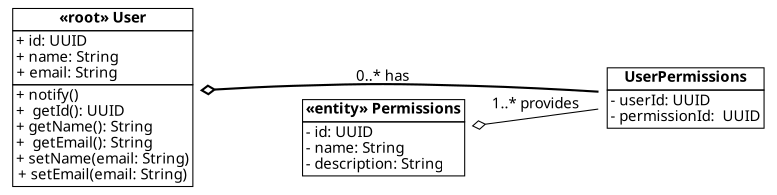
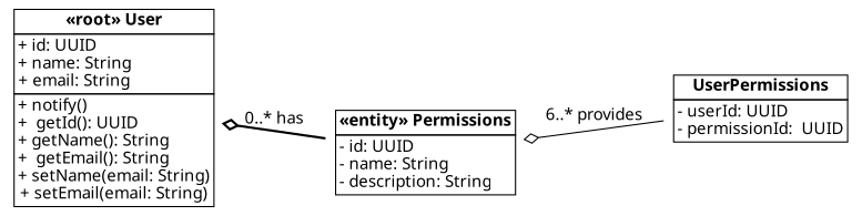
  digraph {
    fontname="Noto Sans"
    rankdir=LR
    node [fontname="Noto Sans" shape=plaintext]
    edge [arrowhead=normal arrowtail=odiamond dir=back fontname="Noto Sans"]
    n1 [label=<     <table border="0" cellborder="1" cellspacing="0">       <tr><td><b>«root» User</b></td></tr>       <tr><td align="left">+ id: UUID<br align="left"/>+ name: String<br  align="left"/>+ email: String</td></tr>       <tr><td border="1" align="left">+ notify()<br align="left"/>+  getId(): UUID<br align="left"/>+ getName(): String<br align="left"/>+  getEmail(): String<br align="left"/>+ setName(email: String)<br  align="left"/>+ setEmail(email: String)</td></tr>     </table>>]
    n2 [label=<     <table border="0" cellborder="1" cellspacing="0">       <tr><td><b>UserPermissions</b></td></tr>       <tr><td align="left">- userId: UUID<br align="left"/>- permissionId:  UUID</td></tr>     </table>>]
    n3 [label=<     <table border="0" cellborder="1" cellspacing="0">       <tr><td><b>«entity» Permissions</b></td></tr>       <tr><td align="left">- id: UUID<br align="left"/>- name: String<br  align="left"/>- description: String</td></tr>     </table>>]
-   n1 -> n2 [label="0..* has" style=bold]
-   n3 -> n2 [label="1..* provides" style=solid]
+   n1 -> n3 [label="0..* has" style=bold]
+   n3 -> n2 [label="6..* provides" style=solid]
  }
